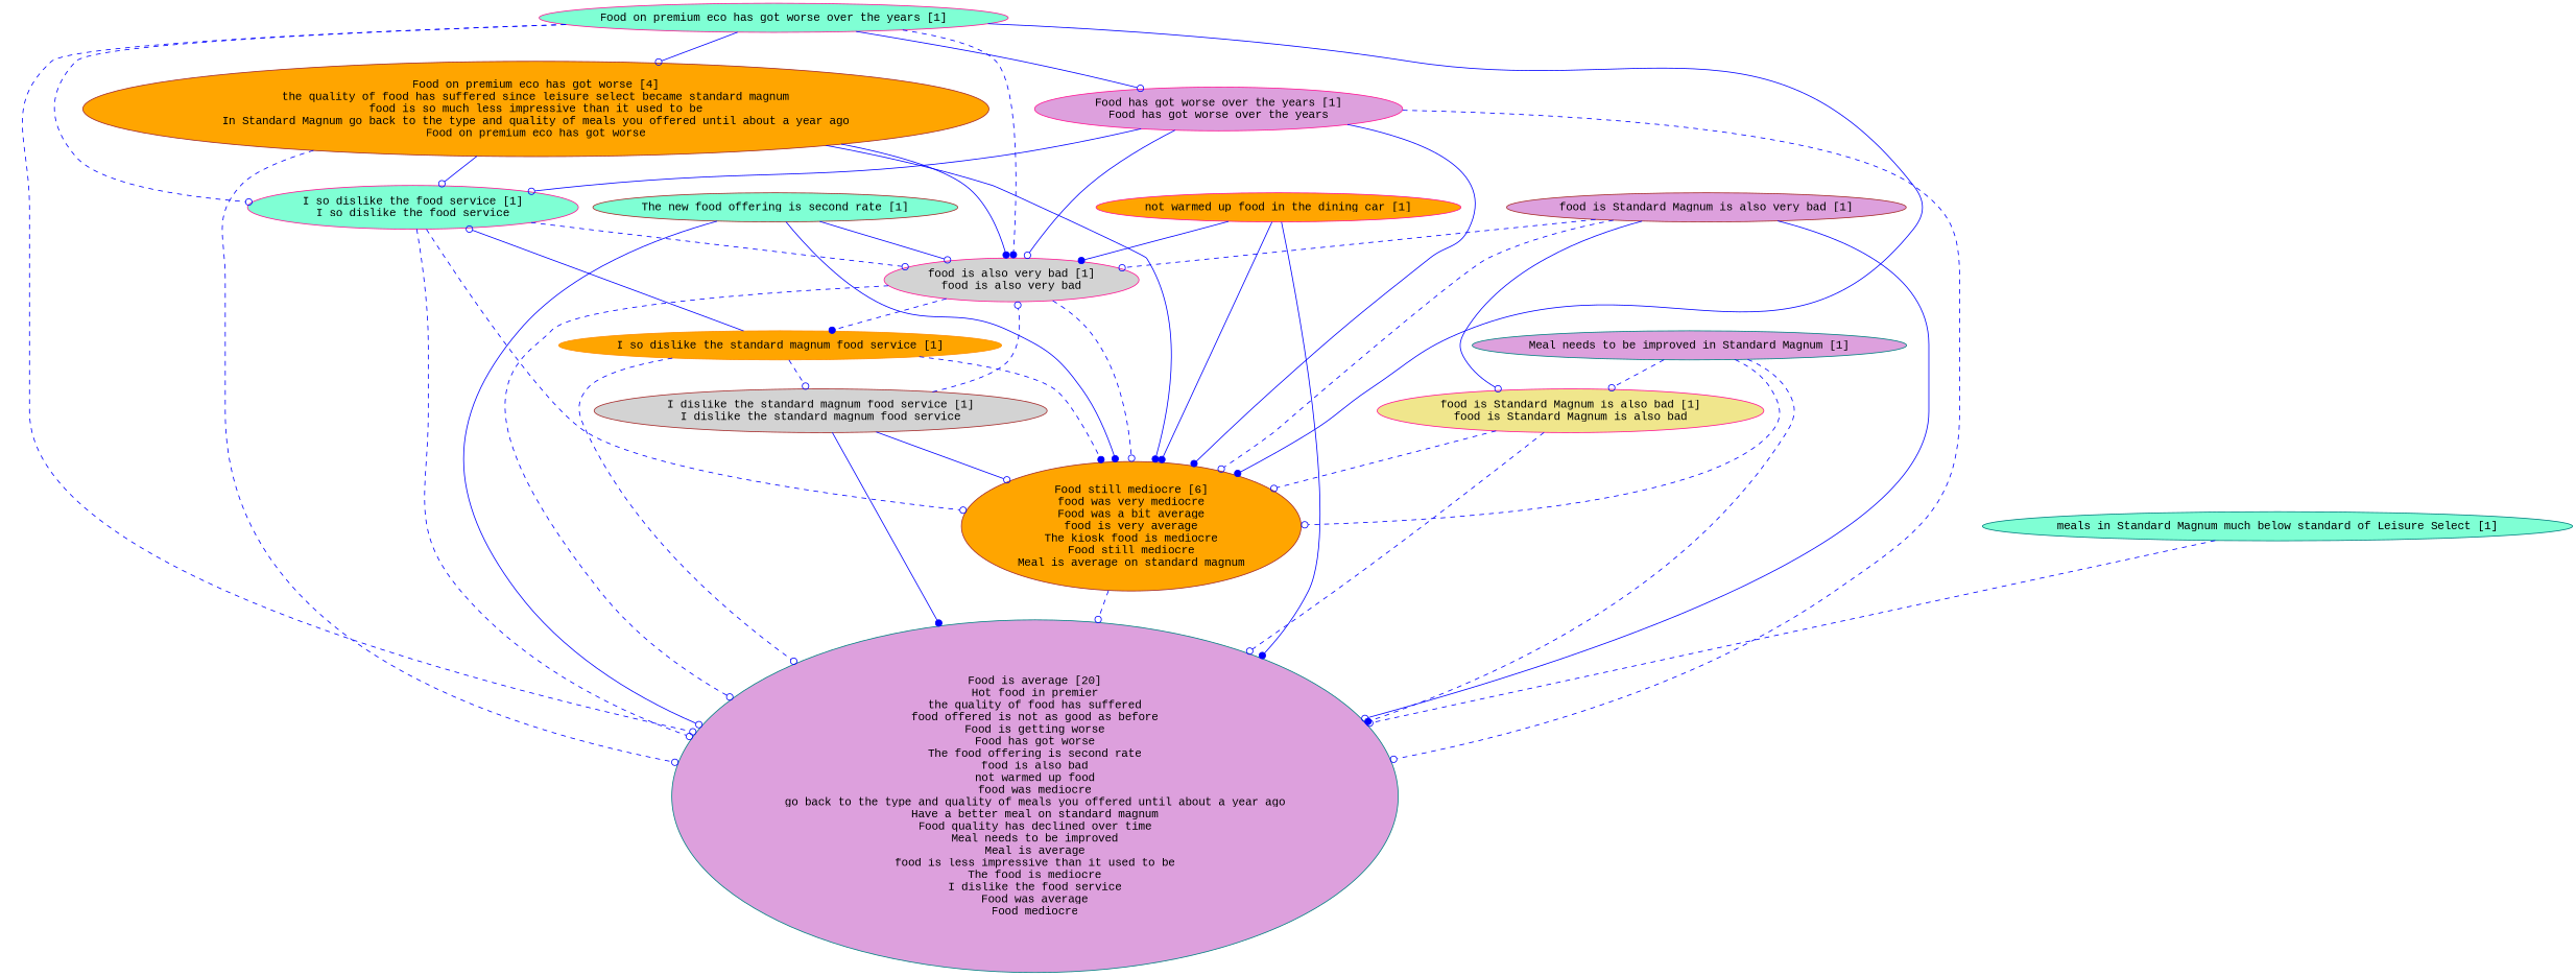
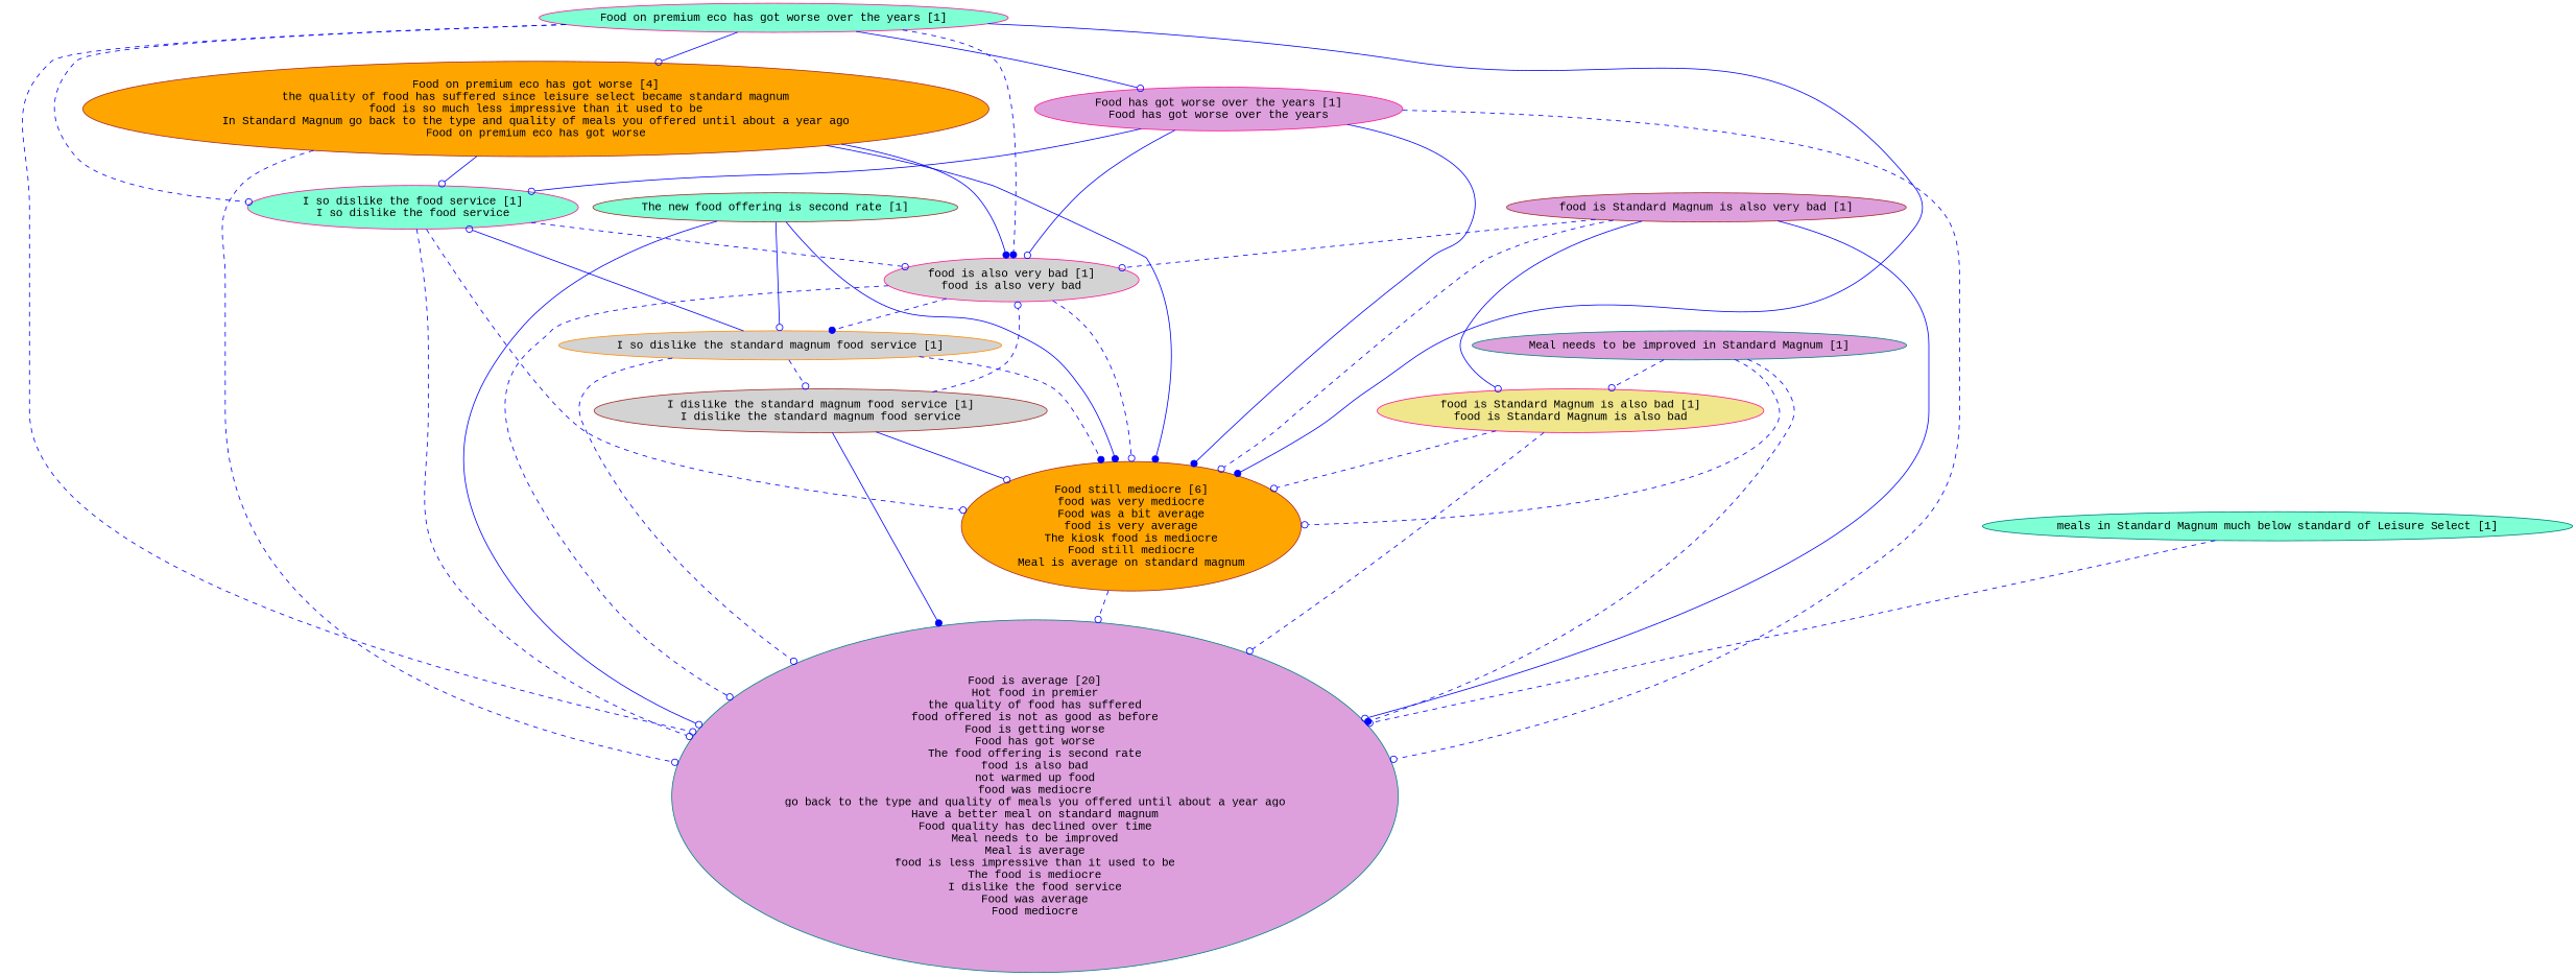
  digraph {
    fontname="Liberation Mono"
    node [color=deeppink fillcolor=plum fontname="Liberation Mono" style=filled]
    edge [arrowhead=odot color=blue fontname="Liberation Mono" style=dashed]
    "Food still mediocre [6]\nfood was very mediocre\nFood was a bit average\nfood is very average\nThe kiosk food is mediocre\nFood still mediocre\nMeal is average on standard magnum" [color=brown fillcolor=orange]
    "Food is average [20]\nHot food in premier\nthe quality of food has suffered\nfood offered is not as good as before\nFood is getting worse\nFood has got worse\nThe food offering is second rate\nfood is also bad\nnot warmed up food\nfood was mediocre\ngo back to the type and quality of meals you offered until about a year ago\nHave a better meal on standard magnum\nFood quality has declined over time\nMeal needs to be improved\nMeal is average\nfood is less impressive than it used to be\nThe food is mediocre\nI dislike the food service\nFood was average\nFood mediocre" [color=teal]
    "Food on premium eco has got worse [4]\nthe quality of food has suffered since leisure select became standard magnum\nfood is so much less impressive than it used to be\nIn Standard Magnum go back to the type and quality of meals you offered until about a year ago\nFood on premium eco has got worse" [color=brown fillcolor=orange]
    "I so dislike the food service [1]\nI so dislike the food service" [fillcolor=aquamarine]
    "food is also very bad [1]\nfood is also very bad" [fillcolor=lightgrey]
-   "I so dislike the standard magnum food service [1]" [color=darkorange fillcolor=orange]
+   "I so dislike the standard magnum food service [1]" [color=darkorange fillcolor=lightgrey]
    "Food on premium eco has got worse over the years [1]" [fillcolor=aquamarine]
    "Food has got worse over the years [1]\nFood has got worse over the years"
    "I dislike the standard magnum food service [1]\nI dislike the standard magnum food service" [color=brown fillcolor=lightgrey]
    "Meal needs to be improved in Standard Magnum [1]" [color=teal]
    "food is Standard Magnum is also bad [1]\nfood is Standard Magnum is also bad" [fillcolor=khaki]
    "The new food offering is second rate [1]" [color=brown fillcolor=aquamarine]
    "food is Standard Magnum is also very bad [1]" [color=brown]
    "meals in Standard Magnum much below standard of Leisure Select [1]" [color=teal fillcolor=aquamarine]
-   "not warmed up food in the dining car [1]" [fillcolor=orange]
    "Food still mediocre [6]\nfood was very mediocre\nFood was a bit average\nfood is very average\nThe kiosk food is mediocre\nFood still mediocre\nMeal is average on standard magnum" -> "Food is average [20]\nHot food in premier\nthe quality of food has suffered\nfood offered is not as good as before\nFood is getting worse\nFood has got worse\nThe food offering is second rate\nfood is also bad\nnot warmed up food\nfood was mediocre\ngo back to the type and quality of meals you offered until about a year ago\nHave a better meal on standard magnum\nFood quality has declined over time\nMeal needs to be improved\nMeal is average\nfood is less impressive than it used to be\nThe food is mediocre\nI dislike the food service\nFood was average\nFood mediocre"
    "Food on premium eco has got worse [4]\nthe quality of food has suffered since leisure select became standard magnum\nfood is so much less impressive than it used to be\nIn Standard Magnum go back to the type and quality of meals you offered until about a year ago\nFood on premium eco has got worse" -> "Food still mediocre [6]\nfood was very mediocre\nFood was a bit average\nfood is very average\nThe kiosk food is mediocre\nFood still mediocre\nMeal is average on standard magnum" [arrowhead=dot style=solid]
    "Food on premium eco has got worse [4]\nthe quality of food has suffered since leisure select became standard magnum\nfood is so much less impressive than it used to be\nIn Standard Magnum go back to the type and quality of meals you offered until about a year ago\nFood on premium eco has got worse" -> "Food is average [20]\nHot food in premier\nthe quality of food has suffered\nfood offered is not as good as before\nFood is getting worse\nFood has got worse\nThe food offering is second rate\nfood is also bad\nnot warmed up food\nfood was mediocre\ngo back to the type and quality of meals you offered until about a year ago\nHave a better meal on standard magnum\nFood quality has declined over time\nMeal needs to be improved\nMeal is average\nfood is less impressive than it used to be\nThe food is mediocre\nI dislike the food service\nFood was average\nFood mediocre"
    "Food on premium eco has got worse [4]\nthe quality of food has suffered since leisure select became standard magnum\nfood is so much less impressive than it used to be\nIn Standard Magnum go back to the type and quality of meals you offered until about a year ago\nFood on premium eco has got worse" -> "I so dislike the food service [1]\nI so dislike the food service" [style=solid]
    "Food on premium eco has got worse [4]\nthe quality of food has suffered since leisure select became standard magnum\nfood is so much less impressive than it used to be\nIn Standard Magnum go back to the type and quality of meals you offered until about a year ago\nFood on premium eco has got worse" -> "food is also very bad [1]\nfood is also very bad" [arrowhead=dot style=solid]
    "I so dislike the food service [1]\nI so dislike the food service" -> "Food still mediocre [6]\nfood was very mediocre\nFood was a bit average\nfood is very average\nThe kiosk food is mediocre\nFood still mediocre\nMeal is average on standard magnum"
    "I so dislike the food service [1]\nI so dislike the food service" -> "Food is average [20]\nHot food in premier\nthe quality of food has suffered\nfood offered is not as good as before\nFood is getting worse\nFood has got worse\nThe food offering is second rate\nfood is also bad\nnot warmed up food\nfood was mediocre\ngo back to the type and quality of meals you offered until about a year ago\nHave a better meal on standard magnum\nFood quality has declined over time\nMeal needs to be improved\nMeal is average\nfood is less impressive than it used to be\nThe food is mediocre\nI dislike the food service\nFood was average\nFood mediocre"
    "I so dislike the food service [1]\nI so dislike the food service" -> "food is also very bad [1]\nfood is also very bad"
    "food is also very bad [1]\nfood is also very bad" -> "Food still mediocre [6]\nfood was very mediocre\nFood was a bit average\nfood is very average\nThe kiosk food is mediocre\nFood still mediocre\nMeal is average on standard magnum"
    "food is also very bad [1]\nfood is also very bad" -> "Food is average [20]\nHot food in premier\nthe quality of food has suffered\nfood offered is not as good as before\nFood is getting worse\nFood has got worse\nThe food offering is second rate\nfood is also bad\nnot warmed up food\nfood was mediocre\ngo back to the type and quality of meals you offered until about a year ago\nHave a better meal on standard magnum\nFood quality has declined over time\nMeal needs to be improved\nMeal is average\nfood is less impressive than it used to be\nThe food is mediocre\nI dislike the food service\nFood was average\nFood mediocre"
    "food is also very bad [1]\nfood is also very bad" -> "I so dislike the standard magnum food service [1]" [arrowhead=dot]
    "I so dislike the standard magnum food service [1]" -> "Food still mediocre [6]\nfood was very mediocre\nFood was a bit average\nfood is very average\nThe kiosk food is mediocre\nFood still mediocre\nMeal is average on standard magnum" [arrowhead=dot]
    "I so dislike the standard magnum food service [1]" -> "Food is average [20]\nHot food in premier\nthe quality of food has suffered\nfood offered is not as good as before\nFood is getting worse\nFood has got worse\nThe food offering is second rate\nfood is also bad\nnot warmed up food\nfood was mediocre\ngo back to the type and quality of meals you offered until about a year ago\nHave a better meal on standard magnum\nFood quality has declined over time\nMeal needs to be improved\nMeal is average\nfood is less impressive than it used to be\nThe food is mediocre\nI dislike the food service\nFood was average\nFood mediocre"
    "I so dislike the standard magnum food service [1]" -> "I so dislike the food service [1]\nI so dislike the food service" [style=solid]
    "I so dislike the standard magnum food service [1]" -> "I dislike the standard magnum food service [1]\nI dislike the standard magnum food service"
    "Food on premium eco has got worse over the years [1]" -> "Food still mediocre [6]\nfood was very mediocre\nFood was a bit average\nfood is very average\nThe kiosk food is mediocre\nFood still mediocre\nMeal is average on standard magnum" [arrowhead=dot style=solid]
    "Food on premium eco has got worse over the years [1]" -> "Food is average [20]\nHot food in premier\nthe quality of food has suffered\nfood offered is not as good as before\nFood is getting worse\nFood has got worse\nThe food offering is second rate\nfood is also bad\nnot warmed up food\nfood was mediocre\ngo back to the type and quality of meals you offered until about a year ago\nHave a better meal on standard magnum\nFood quality has declined over time\nMeal needs to be improved\nMeal is average\nfood is less impressive than it used to be\nThe food is mediocre\nI dislike the food service\nFood was average\nFood mediocre"
    "Food on premium eco has got worse over the years [1]" -> "Food on premium eco has got worse [4]\nthe quality of food has suffered since leisure select became standard magnum\nfood is so much less impressive than it used to be\nIn Standard Magnum go back to the type and quality of meals you offered until about a year ago\nFood on premium eco has got worse" [style=solid]
    "Food on premium eco has got worse over the years [1]" -> "I so dislike the food service [1]\nI so dislike the food service"
    "Food on premium eco has got worse over the years [1]" -> "food is also very bad [1]\nfood is also very bad" [arrowhead=dot]
    "Food on premium eco has got worse over the years [1]" -> "Food has got worse over the years [1]\nFood has got worse over the years" [style=solid]
    "Food has got worse over the years [1]\nFood has got worse over the years" -> "Food still mediocre [6]\nfood was very mediocre\nFood was a bit average\nfood is very average\nThe kiosk food is mediocre\nFood still mediocre\nMeal is average on standard magnum" [arrowhead=dot style=solid]
    "Food has got worse over the years [1]\nFood has got worse over the years" -> "Food is average [20]\nHot food in premier\nthe quality of food has suffered\nfood offered is not as good as before\nFood is getting worse\nFood has got worse\nThe food offering is second rate\nfood is also bad\nnot warmed up food\nfood was mediocre\ngo back to the type and quality of meals you offered until about a year ago\nHave a better meal on standard magnum\nFood quality has declined over time\nMeal needs to be improved\nMeal is average\nfood is less impressive than it used to be\nThe food is mediocre\nI dislike the food service\nFood was average\nFood mediocre"
    "Food has got worse over the years [1]\nFood has got worse over the years" -> "I so dislike the food service [1]\nI so dislike the food service" [style=solid]
    "Food has got worse over the years [1]\nFood has got worse over the years" -> "food is also very bad [1]\nfood is also very bad" [style=solid]
    "I dislike the standard magnum food service [1]\nI dislike the standard magnum food service" -> "Food still mediocre [6]\nfood was very mediocre\nFood was a bit average\nfood is very average\nThe kiosk food is mediocre\nFood still mediocre\nMeal is average on standard magnum" [style=solid]
    "I dislike the standard magnum food service [1]\nI dislike the standard magnum food service" -> "Food is average [20]\nHot food in premier\nthe quality of food has suffered\nfood offered is not as good as before\nFood is getting worse\nFood has got worse\nThe food offering is second rate\nfood is also bad\nnot warmed up food\nfood was mediocre\ngo back to the type and quality of meals you offered until about a year ago\nHave a better meal on standard magnum\nFood quality has declined over time\nMeal needs to be improved\nMeal is average\nfood is less impressive than it used to be\nThe food is mediocre\nI dislike the food service\nFood was average\nFood mediocre" [arrowhead=dot style=solid]
    "I dislike the standard magnum food service [1]\nI dislike the standard magnum food service" -> "food is also very bad [1]\nfood is also very bad"
    "Meal needs to be improved in Standard Magnum [1]" -> "Food still mediocre [6]\nfood was very mediocre\nFood was a bit average\nfood is very average\nThe kiosk food is mediocre\nFood still mediocre\nMeal is average on standard magnum"
    "Meal needs to be improved in Standard Magnum [1]" -> "Food is average [20]\nHot food in premier\nthe quality of food has suffered\nfood offered is not as good as before\nFood is getting worse\nFood has got worse\nThe food offering is second rate\nfood is also bad\nnot warmed up food\nfood was mediocre\ngo back to the type and quality of meals you offered until about a year ago\nHave a better meal on standard magnum\nFood quality has declined over time\nMeal needs to be improved\nMeal is average\nfood is less impressive than it used to be\nThe food is mediocre\nI dislike the food service\nFood was average\nFood mediocre" [arrowhead=dot]
    "Meal needs to be improved in Standard Magnum [1]" -> "food is Standard Magnum is also bad [1]\nfood is Standard Magnum is also bad"
    "food is Standard Magnum is also bad [1]\nfood is Standard Magnum is also bad" -> "Food still mediocre [6]\nfood was very mediocre\nFood was a bit average\nfood is very average\nThe kiosk food is mediocre\nFood still mediocre\nMeal is average on standard magnum"
    "food is Standard Magnum is also bad [1]\nfood is Standard Magnum is also bad" -> "Food is average [20]\nHot food in premier\nthe quality of food has suffered\nfood offered is not as good as before\nFood is getting worse\nFood has got worse\nThe food offering is second rate\nfood is also bad\nnot warmed up food\nfood was mediocre\ngo back to the type and quality of meals you offered until about a year ago\nHave a better meal on standard magnum\nFood quality has declined over time\nMeal needs to be improved\nMeal is average\nfood is less impressive than it used to be\nThe food is mediocre\nI dislike the food service\nFood was average\nFood mediocre"
    "The new food offering is second rate [1]" -> "Food still mediocre [6]\nfood was very mediocre\nFood was a bit average\nfood is very average\nThe kiosk food is mediocre\nFood still mediocre\nMeal is average on standard magnum" [arrowhead=dot style=solid]
    "The new food offering is second rate [1]" -> "Food is average [20]\nHot food in premier\nthe quality of food has suffered\nfood offered is not as good as before\nFood is getting worse\nFood has got worse\nThe food offering is second rate\nfood is also bad\nnot warmed up food\nfood was mediocre\ngo back to the type and quality of meals you offered until about a year ago\nHave a better meal on standard magnum\nFood quality has declined over time\nMeal needs to be improved\nMeal is average\nfood is less impressive than it used to be\nThe food is mediocre\nI dislike the food service\nFood was average\nFood mediocre" [style=solid]
-   "The new food offering is second rate [1]" -> "food is also very bad [1]\nfood is also very bad" [style=solid]
+   "The new food offering is second rate [1]" -> "I so dislike the standard magnum food service [1]" [style=solid]
    "food is Standard Magnum is also very bad [1]" -> "Food still mediocre [6]\nfood was very mediocre\nFood was a bit average\nfood is very average\nThe kiosk food is mediocre\nFood still mediocre\nMeal is average on standard magnum"
    "food is Standard Magnum is also very bad [1]" -> "Food is average [20]\nHot food in premier\nthe quality of food has suffered\nfood offered is not as good as before\nFood is getting worse\nFood has got worse\nThe food offering is second rate\nfood is also bad\nnot warmed up food\nfood was mediocre\ngo back to the type and quality of meals you offered until about a year ago\nHave a better meal on standard magnum\nFood quality has declined over time\nMeal needs to be improved\nMeal is average\nfood is less impressive than it used to be\nThe food is mediocre\nI dislike the food service\nFood was average\nFood mediocre" [style=solid]
    "food is Standard Magnum is also very bad [1]" -> "food is also very bad [1]\nfood is also very bad"
    "food is Standard Magnum is also very bad [1]" -> "food is Standard Magnum is also bad [1]\nfood is Standard Magnum is also bad" [style=solid]
    "meals in Standard Magnum much below standard of Leisure Select [1]" -> "Food is average [20]\nHot food in premier\nthe quality of food has suffered\nfood offered is not as good as before\nFood is getting worse\nFood has got worse\nThe food offering is second rate\nfood is also bad\nnot warmed up food\nfood was mediocre\ngo back to the type and quality of meals you offered until about a year ago\nHave a better meal on standard magnum\nFood quality has declined over time\nMeal needs to be improved\nMeal is average\nfood is less impressive than it used to be\nThe food is mediocre\nI dislike the food service\nFood was average\nFood mediocre"
-   "not warmed up food in the dining car [1]" -> "Food still mediocre [6]\nfood was very mediocre\nFood was a bit average\nfood is very average\nThe kiosk food is mediocre\nFood still mediocre\nMeal is average on standard magnum" [arrowhead=dot style=solid]
-   "not warmed up food in the dining car [1]" -> "Food is average [20]\nHot food in premier\nthe quality of food has suffered\nfood offered is not as good as before\nFood is getting worse\nFood has got worse\nThe food offering is second rate\nfood is also bad\nnot warmed up food\nfood was mediocre\ngo back to the type and quality of meals you offered until about a year ago\nHave a better meal on standard magnum\nFood quality has declined over time\nMeal needs to be improved\nMeal is average\nfood is less impressive than it used to be\nThe food is mediocre\nI dislike the food service\nFood was average\nFood mediocre" [arrowhead=dot style=solid]
-   "not warmed up food in the dining car [1]" -> "food is also very bad [1]\nfood is also very bad" [arrowhead=dot style=solid]
  }
